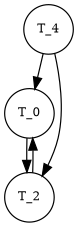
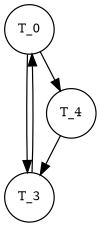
  digraph {
    nodesep=0.1
    rankdir=TB
    ranksep=0.4
    node [fontsize=10 shape=circle]
    n1 [label=T_0]
-   T_2
+   T_2 [label=T_3]
    T_4
    n1 -> T_2
-   T_4 -> n1
+   n1 -> T_4
    T_2 -> n1
    T_4 -> T_2
  }
